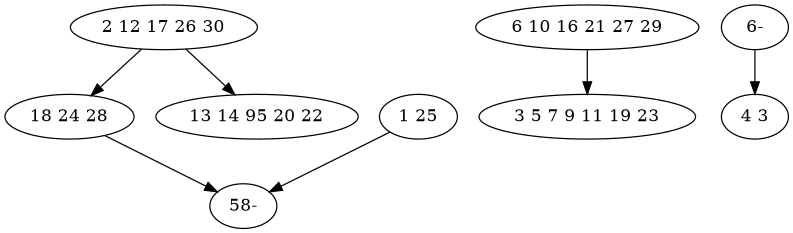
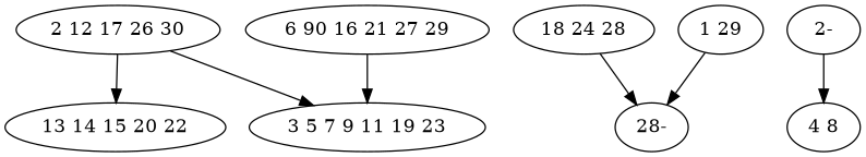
  digraph {
    n1 [label="2 12 17 26 30"]
    n2 [label="18 24 28"]
-   n3 [label="13 14 95 20 22"]
-   n4 [label="58-"]
-   n5 [label="6 10 16 21 27 29"]
+   n3 [label="13 14 15 20 22"]
+   n4 [label="28-"]
+   n5 [label="6 90 16 21 27 29"]
    n6 [label="3 5 7 9 11 19 23"]
-   n7 [label="6-"]
-   n8 [label="4 3"]
-   n9 [label="1 25"]
-   n1 -> n2
+   n7 [label="2-"]
+   n8 [label="4 8"]
+   n9 [label="1 29"]
+   n1 -> n6
    n1 -> n3
    n2 -> n4
    n5 -> n6
    n7 -> n8
    n9 -> n4
  }
